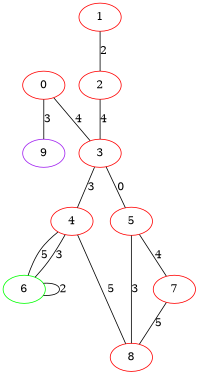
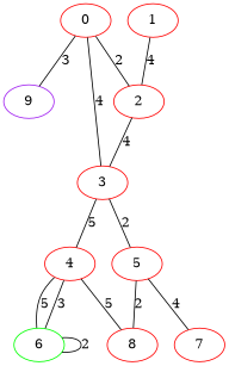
  graph {
    fontname="DejaVu Serif"
    node [color=red fontname="DejaVu Serif" weight=1]
    edge [fontname="DejaVu Serif"]
    0
    2
    9 [color=purple weight=4]
    3
    1
    4
    5
    6 [color=green weight=2]
    8
    7
+   0 -- 2 [label=2]
    0 -- 9 [label=3]
    0 -- 3 [label=4]
    2 -- 3 [label=4]
-   3 -- 4 [label=3]
-   3 -- 5 [label=0]
-   1 -- 2 [label=2]
+   3 -- 4 [label=5]
+   3 -- 5 [label=2]
+   1 -- 2 [label=4]
    4 -- 6 [label=5]
    4 -- 6 [label=3]
    4 -- 8 [label=5]
-   5 -- 8 [label=3]
+   5 -- 8 [label=2]
    5 -- 7 [label=4]
    6 -- 6 [label=2]
-   7 -- 8 [label=5]
  }
